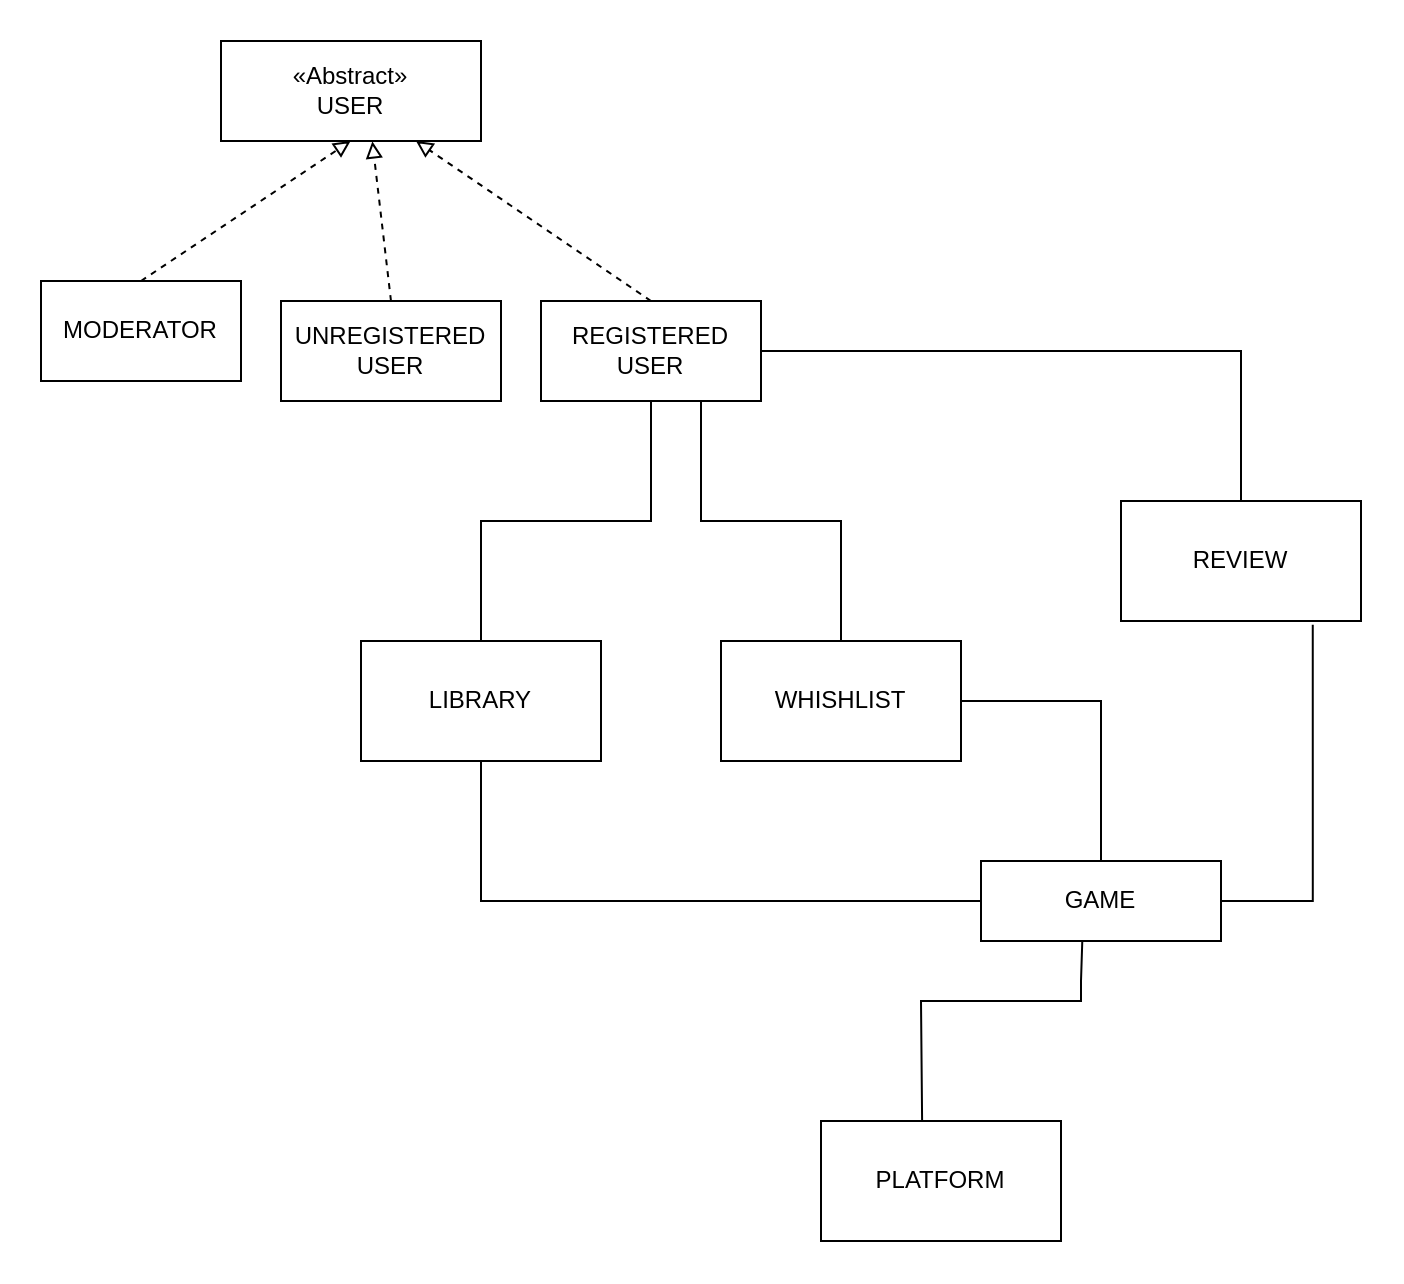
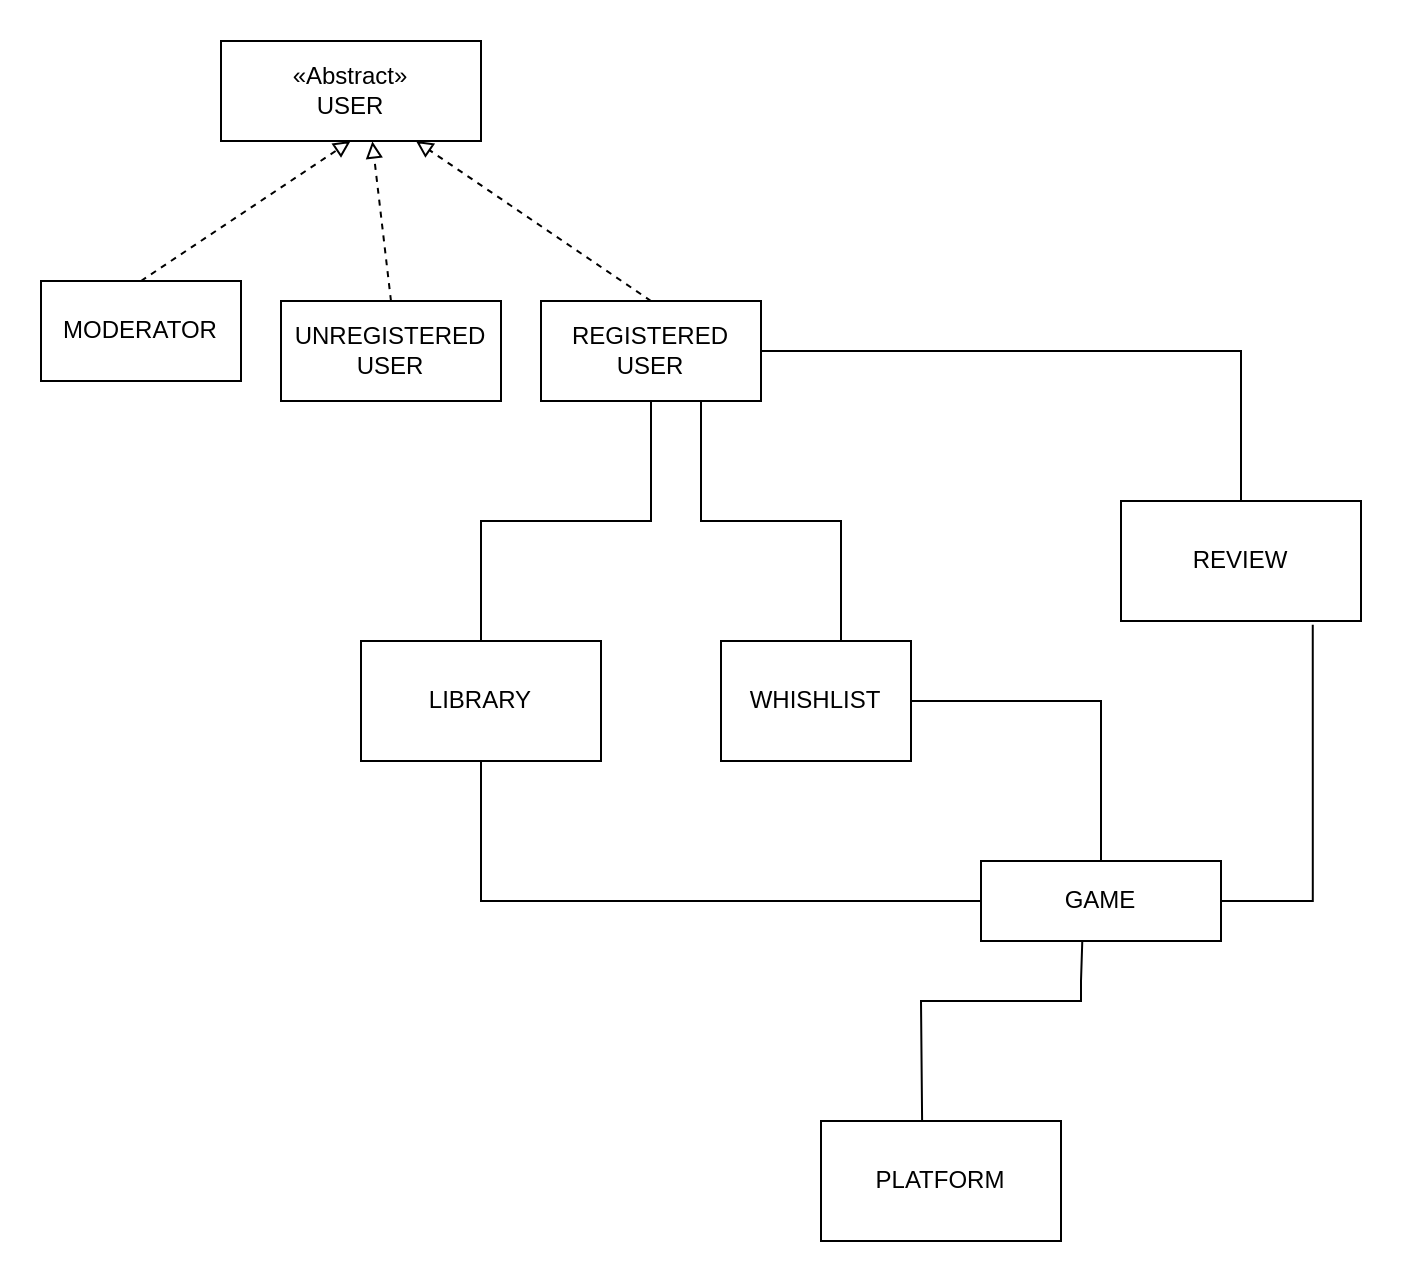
  <mxCell id="0" />
  <mxCell id="1" parent="0" />
  <mxCell id="2" value="«Abstract»&lt;br&gt;USER" style="rounded=0;whiteSpace=wrap;html=1;" vertex="1" parent="1"><mxGeometry x="110" y="20" width="130" height="50" as="geometry" /></mxCell>
  <mxCell id="3" value="" style="endArrow=block;html=1;rounded=0;endFill=0;dashed=1;exitX=0.5;exitY=0;exitDx=0;exitDy=0;" edge="1" parent="1" source="4"><mxGeometry width="50" height="50" relative="1" as="geometry"><mxPoint x="175" y="120" as="sourcePoint" /><mxPoint x="174.8" y="70" as="targetPoint" /></mxGeometry></mxCell>
  <mxCell id="4" value="MODERATOR" style="rounded=0;whiteSpace=wrap;html=1;" vertex="1" parent="1"><mxGeometry x="20" y="140" width="100" height="50" as="geometry" /></mxCell>
  <mxCell id="5" value="" style="endArrow=block;html=1;rounded=0;endFill=0;dashed=1;exitX=0.5;exitY=0;exitDx=0;exitDy=0;entryX=0.582;entryY=1.004;entryDx=0;entryDy=0;entryPerimeter=0;" edge="1" parent="1" source="6" target="2"><mxGeometry width="50" height="50" relative="1" as="geometry"><mxPoint x="295" y="130" as="sourcePoint" /><mxPoint x="294.8" y="80" as="targetPoint" /></mxGeometry></mxCell>
  <mxCell id="6" value="UNREGISTERED&lt;br&gt;USER" style="rounded=0;whiteSpace=wrap;html=1;" vertex="1" parent="1"><mxGeometry x="140" y="150" width="110" height="50" as="geometry" /></mxCell>
  <mxCell id="7" value="" style="endArrow=block;html=1;rounded=0;endFill=0;dashed=1;exitX=0.5;exitY=0;exitDx=0;exitDy=0;entryX=0.75;entryY=1;entryDx=0;entryDy=0;" edge="1" parent="1" source="10" target="2"><mxGeometry width="50" height="50" relative="1" as="geometry"><mxPoint x="435" y="120" as="sourcePoint" /><mxPoint x="326" y="60" as="targetPoint" /></mxGeometry></mxCell>
  <mxCell id="8" style="edgeStyle=orthogonalEdgeStyle;rounded=0;orthogonalLoop=1;jettySize=auto;html=1;exitX=0.5;exitY=1;exitDx=0;exitDy=0;entryX=0.5;entryY=0;entryDx=0;entryDy=0;endArrow=none;endFill=0;" edge="1" parent="1" source="10" target="13"><mxGeometry relative="1" as="geometry" /></mxCell>
  <mxCell id="9" style="edgeStyle=orthogonalEdgeStyle;rounded=0;orthogonalLoop=1;jettySize=auto;html=1;exitX=1;exitY=0.5;exitDx=0;exitDy=0;entryX=0.5;entryY=0;entryDx=0;entryDy=0;endArrow=none;endFill=0;" edge="1" parent="1" source="10" target="14"><mxGeometry relative="1" as="geometry" /></mxCell>
  <mxCell id="10" value="REGISTERED&lt;br&gt;USER" style="rounded=0;whiteSpace=wrap;html=1;" vertex="1" parent="1"><mxGeometry x="270" y="150" width="110" height="50" as="geometry" /></mxCell>
  <mxCell id="11" style="edgeStyle=orthogonalEdgeStyle;rounded=0;orthogonalLoop=1;jettySize=auto;html=1;exitX=0;exitY=0.5;exitDx=0;exitDy=0;entryX=0.5;entryY=1;entryDx=0;entryDy=0;endArrow=none;endFill=0;" edge="1" parent="1" source="12" target="13"><mxGeometry relative="1" as="geometry" /></mxCell>
  <mxCell id="12" value="GAME" style="rounded=0;whiteSpace=wrap;html=1;" vertex="1" parent="1"><mxGeometry x="490" y="430" width="120" height="40" as="geometry" /></mxCell>
  <mxCell id="13" value="LIBRARY" style="rounded=0;whiteSpace=wrap;html=1;" vertex="1" parent="1"><mxGeometry x="180" y="320" width="120" height="60" as="geometry" /></mxCell>
  <mxCell id="14" value="REVIEW" style="rounded=0;whiteSpace=wrap;html=1;" vertex="1" parent="1"><mxGeometry x="560" y="250" width="120" height="60" as="geometry" /></mxCell>
  <mxCell id="15" style="edgeStyle=orthogonalEdgeStyle;rounded=0;orthogonalLoop=1;jettySize=auto;html=1;exitX=0.5;exitY=0;exitDx=0;exitDy=0;endArrow=none;endFill=0;" edge="1" parent="1" source="17" target="10"><mxGeometry relative="1" as="geometry"><Array as="points"><mxPoint x="420" y="260" /><mxPoint x="350" y="260" /></Array></mxGeometry></mxCell>
  <mxCell id="16" style="edgeStyle=orthogonalEdgeStyle;rounded=0;orthogonalLoop=1;jettySize=auto;html=1;exitX=1;exitY=0.5;exitDx=0;exitDy=0;entryX=0.5;entryY=0;entryDx=0;entryDy=0;endArrow=none;endFill=0;" edge="1" parent="1" source="17" target="12"><mxGeometry relative="1" as="geometry" /></mxCell>
- <mxCell id="17" value="WHISHLIST" style="rounded=0;whiteSpace=wrap;html=1;" vertex="1" parent="1"><mxGeometry x="360" y="320" width="120" height="60" as="geometry" /></mxCell>
+ <mxCell id="17" value="WHISHLIST" style="rounded=0;whiteSpace=wrap;html=1;" vertex="1" parent="1"><mxGeometry x="360" y="320" width="95" height="60" as="geometry" /></mxCell>
  <mxCell id="18" value="PLATFORM" style="rounded=0;whiteSpace=wrap;html=1;" vertex="1" parent="1"><mxGeometry x="410" y="560" width="120" height="60" as="geometry" /></mxCell>
  <mxCell id="19" value="" style="endArrow=none;html=1;rounded=0;exitX=0.588;exitY=0.001;exitDx=0;exitDy=0;exitPerimeter=0;entryX=0.422;entryY=1.003;entryDx=0;entryDy=0;entryPerimeter=0;" edge="1" parent="1" target="12"><mxGeometry width="50" height="50" relative="1" as="geometry"><mxPoint x="460.56" y="560.06" as="sourcePoint" /><mxPoint x="530" y="500" as="targetPoint" /><Array as="points"><mxPoint x="460" y="500" /><mxPoint x="540" y="500" /><mxPoint x="540" y="490" /></Array></mxGeometry></mxCell>
  <mxCell id="20" style="edgeStyle=orthogonalEdgeStyle;rounded=0;orthogonalLoop=1;jettySize=auto;html=1;exitX=1;exitY=0.5;exitDx=0;exitDy=0;entryX=0.799;entryY=1.031;entryDx=0;entryDy=0;entryPerimeter=0;endArrow=none;endFill=0;" edge="1" parent="1" source="12" target="14"><mxGeometry relative="1" as="geometry" /></mxCell>
